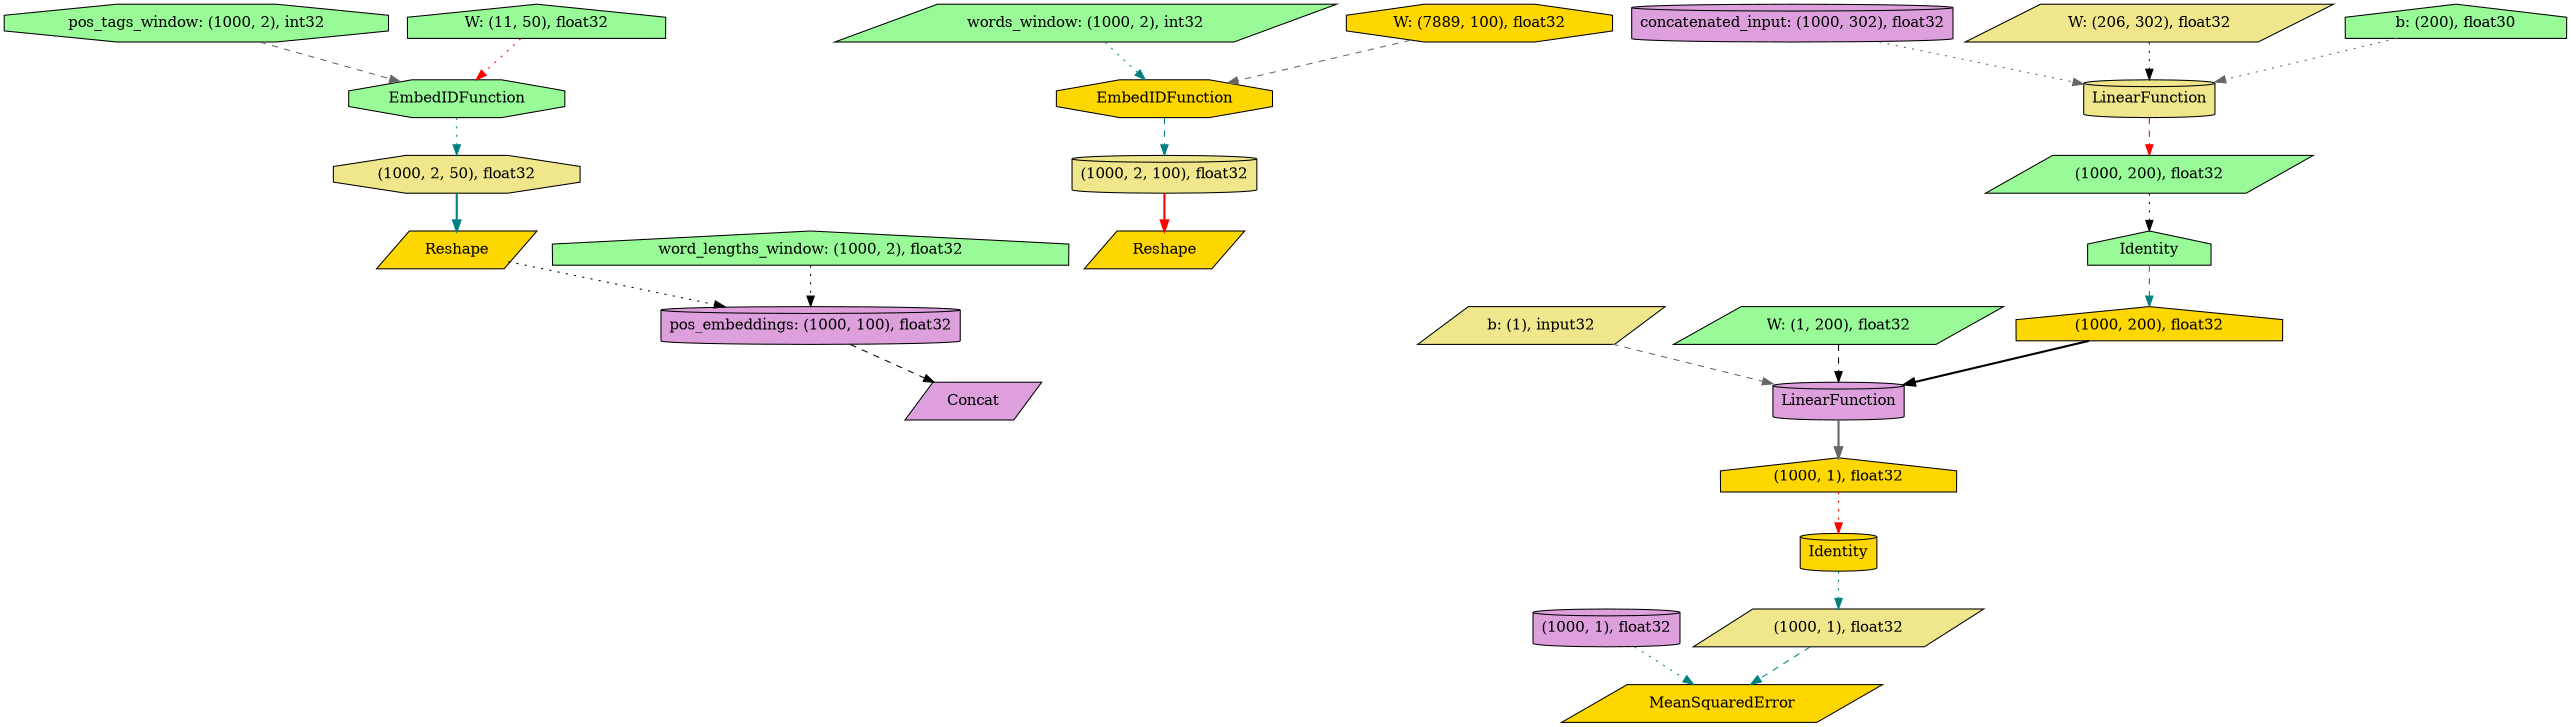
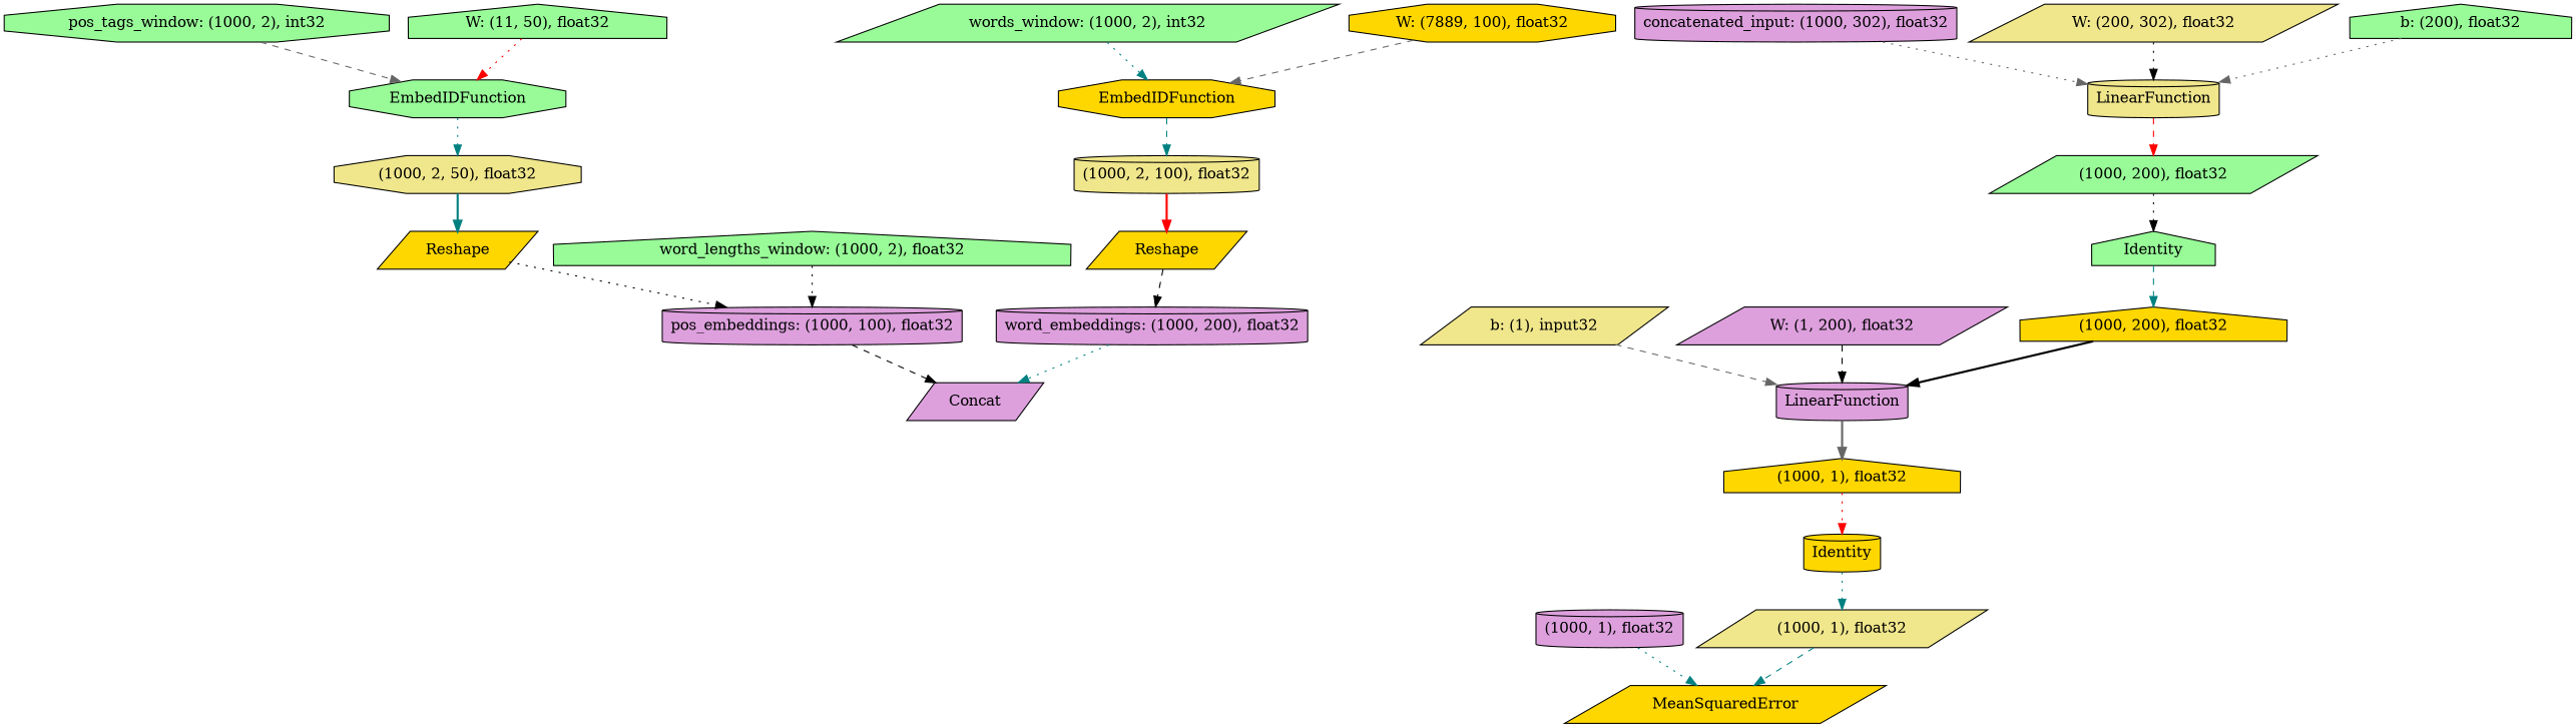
  digraph {
    rankdir=TB
    node [fillcolor=palegreen shape=parallelogram style=filled]
    edge [color=teal style=dotted]
    n1 [fillcolor=gold label=Reshape]
+   n2 [fillcolor=plum label="word_embeddings: (1000, 200), float32" shape=cylinder]
    n3 [fillcolor=plum label=Concat]
    n4 [fillcolor=gold label=Reshape]
    n5 [fillcolor=plum label="pos_embeddings: (1000, 100), float32" shape=cylinder]
    n6 [fillcolor=khaki label="(1000, 2, 100), float32" shape=cylinder]
    n7 [label="words_window: (1000, 2), int32"]
    n8 [fillcolor=gold label=EmbedIDFunction shape=octagon]
    n9 [label="(1000, 200), float32"]
    n10 [label=Identity shape=house]
    n11 [fillcolor=gold label="(1000, 200), float32" shape=house]
    n12 [fillcolor=plum label=LinearFunction shape=cylinder]
    n13 [fillcolor=gold label=MeanSquaredError]
    n14 [fillcolor=khaki label="(1000, 2, 50), float32" shape=octagon]
    n15 [label="pos_tags_window: (1000, 2), int32" shape=octagon]
    n16 [label=EmbedIDFunction shape=octagon]
    n17 [fillcolor=gold label="W: (7889, 100), float32" shape=octagon]
    n18 [fillcolor=plum label="concatenated_input: (1000, 302), float32" shape=cylinder]
    n19 [fillcolor=khaki label=LinearFunction shape=cylinder]
-   n20 [fillcolor=khaki label="W: (206, 302), float32"]
+   n20 [fillcolor=khaki label="W: (200, 302), float32"]
    n21 [fillcolor=gold label=Identity shape=cylinder]
    n22 [fillcolor=khaki label="(1000, 1), float32"]
    n23 [fillcolor=khaki label="b: (1), input32"]
    n24 [fillcolor=gold label="(1000, 1), float32" shape=house]
    n25 [label="word_lengths_window: (1000, 2), float32" shape=house]
-   n26 [label="b: (200), float30" shape=house]
+   n26 [label="b: (200), float32" shape=house]
    n27 [label="W: (11, 50), float32" shape=house]
-   n28 [label="W: (1, 200), float32"]
+   n28 [fillcolor=plum label="W: (1, 200), float32"]
    n29 [fillcolor=plum label="(1000, 1), float32" shape=cylinder]
+   n1 -> n2 [color=black style=dashed]
+   n2 -> n3
    n4 -> n5 [color=black]
    n5 -> n3 [color=black style=dashed]
    n6 -> n1 [color=red style=bold]
    n7 -> n8
    n8 -> n6 [style=dashed]
    n9 -> n10 [color=black]
    n10 -> n11 [style=dashed]
    n11 -> n12 [color=black style=bold]
    n12 -> n24 [color=gray40 style=bold]
    n14 -> n4 [style=bold]
    n15 -> n16 [color=gray40 style=dashed]
    n16 -> n14
    n17 -> n8 [color=gray40 style=dashed]
    n18 -> n19 [color=gray40]
    n19 -> n9 [color=red style=dashed]
    n20 -> n19 [color=black]
    n21 -> n22
    n22 -> n13 [style=dashed]
    n23 -> n12 [color=gray40 style=dashed]
    n24 -> n21 [color=red]
    n25 -> n5 [color=black]
    n26 -> n19 [color=gray40]
    n27 -> n16 [color=red]
    n28 -> n12 [color=black style=dashed]
    n29 -> n13
  }
